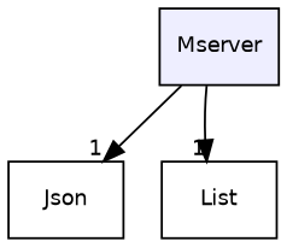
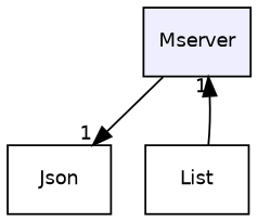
  digraph {
    compound=true
    node [fontname=Helvetica fontsize=10 shape=box]
    edge [headlabel=1 labeldistance=1.5 labelfontname=Helvetica labelfontsize=10]
    n1 [fillcolor="#eeeeff" label=Mserver pencolor=black style=filled]
    n2 [label=Json]
    n3 [label=List]
    n1 -> n2
-   n1 -> n3
+   n3 -> n1
  }
